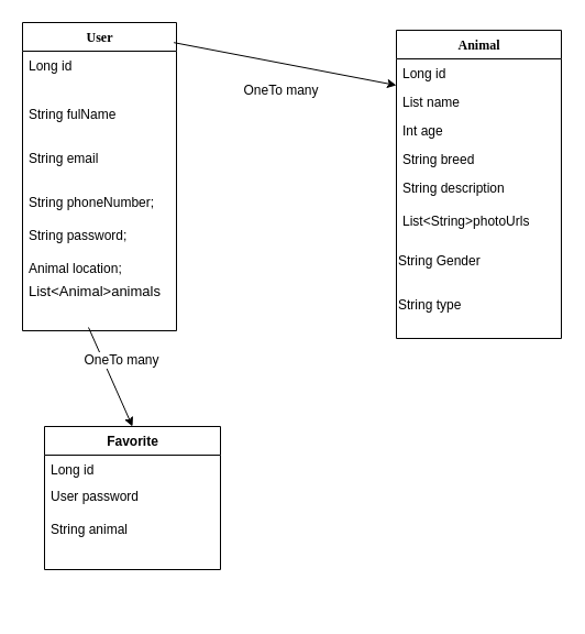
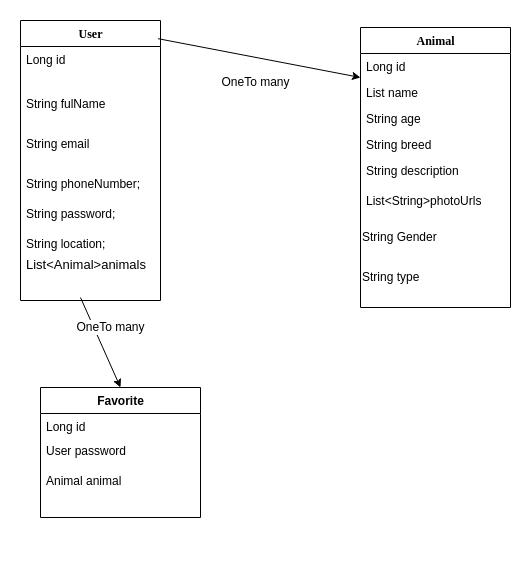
  <mxCell id="0" />
  <mxCell id="1" parent="0" />
  <mxCell id="2" value="User" style="swimlane;html=1;fontStyle=1;align=center;verticalAlign=top;childLayout=stackLayout;horizontal=1;startSize=26;horizontalStack=0;resizeParent=1;resizeLast=0;collapsible=1;marginBottom=0;swimlaneFillColor=#ffffff;rounded=0;shadow=0;comic=0;labelBackgroundColor=none;strokeWidth=1;fillColor=none;fontFamily=Verdana;fontSize=12" parent="1" vertex="1"><mxGeometry x="20" y="20" width="140" height="280" as="geometry" /></mxCell>
  <mxCell id="3" value="Long id" style="text;html=1;strokeColor=none;fillColor=none;align=left;verticalAlign=top;spacingLeft=4;spacingRight=4;whiteSpace=wrap;overflow=hidden;rotatable=0;points=[[0,0.5],[1,0.5]];portConstraint=eastwest;" parent="2" vertex="1"><mxGeometry y="26" width="140" height="44" as="geometry" /></mxCell>
  <mxCell id="4" value="String fulName" style="text;html=1;strokeColor=none;fillColor=none;align=left;verticalAlign=top;spacingLeft=4;spacingRight=4;whiteSpace=wrap;overflow=hidden;rotatable=0;points=[[0,0.5],[1,0.5]];portConstraint=eastwest;" parent="2" vertex="1"><mxGeometry y="70" width="140" height="40" as="geometry" /></mxCell>
  <mxCell id="5" value="String email" style="text;html=1;strokeColor=none;fillColor=none;align=left;verticalAlign=top;spacingLeft=4;spacingRight=4;whiteSpace=wrap;overflow=hidden;rotatable=0;points=[[0,0.5],[1,0.5]];portConstraint=eastwest;" parent="2" vertex="1"><mxGeometry y="110" width="140" height="40" as="geometry" /></mxCell>
  <mxCell id="6" value="String phoneNumber;" style="text;html=1;strokeColor=none;fillColor=none;align=left;verticalAlign=top;spacingLeft=4;spacingRight=4;whiteSpace=wrap;overflow=hidden;rotatable=0;points=[[0,0.5],[1,0.5]];portConstraint=eastwest;" parent="2" vertex="1"><mxGeometry y="150" width="140" height="30" as="geometry" /></mxCell>
  <mxCell id="7" value="String password;" style="text;html=1;strokeColor=none;fillColor=none;align=left;verticalAlign=top;spacingLeft=4;spacingRight=4;whiteSpace=wrap;overflow=hidden;rotatable=0;points=[[0,0.5],[1,0.5]];portConstraint=eastwest;" parent="2" vertex="1"><mxGeometry y="180" width="140" height="30" as="geometry" /></mxCell>
- <mxCell id="8" value="Animal location;" style="text;html=1;strokeColor=none;fillColor=none;align=left;verticalAlign=top;spacingLeft=4;spacingRight=4;whiteSpace=wrap;overflow=hidden;rotatable=0;points=[[0,0.5],[1,0.5]];portConstraint=eastwest;" parent="2" vertex="1"><mxGeometry y="210" width="140" height="20" as="geometry" /></mxCell>
+ <mxCell id="8" value="String location;" style="text;html=1;strokeColor=none;fillColor=none;align=left;verticalAlign=top;spacingLeft=4;spacingRight=4;whiteSpace=wrap;overflow=hidden;rotatable=0;points=[[0,0.5],[1,0.5]];portConstraint=eastwest;" parent="2" vertex="1"><mxGeometry y="210" width="140" height="20" as="geometry" /></mxCell>
  <mxCell id="9" value="&lt;font style=&quot;font-size: 13px;&quot;&gt;List&amp;lt;Animal&amp;gt;animals&lt;/font&gt;" style="text;html=1;strokeColor=none;fillColor=none;align=left;verticalAlign=top;spacingLeft=4;spacingRight=4;whiteSpace=wrap;overflow=hidden;rotatable=0;points=[[0,0.5],[1,0.5]];portConstraint=eastwest;" parent="2" vertex="1"><mxGeometry y="230" width="140" height="40" as="geometry" /></mxCell>
  <mxCell id="10" value="Animal" style="swimlane;html=1;fontStyle=1;align=center;verticalAlign=top;childLayout=stackLayout;horizontal=1;startSize=26;horizontalStack=0;resizeParent=1;resizeLast=0;collapsible=1;marginBottom=0;swimlaneFillColor=#ffffff;rounded=0;shadow=0;comic=0;labelBackgroundColor=none;strokeWidth=1;fillColor=none;fontFamily=Verdana;fontSize=12" parent="1" vertex="1"><mxGeometry x="360" y="27" width="150" height="280" as="geometry" /></mxCell>
  <mxCell id="11" value="Long id" style="text;html=1;strokeColor=none;fillColor=none;align=left;verticalAlign=top;spacingLeft=4;spacingRight=4;whiteSpace=wrap;overflow=hidden;rotatable=0;points=[[0,0.5],[1,0.5]];portConstraint=eastwest;" parent="10" vertex="1"><mxGeometry y="26" width="150" height="26" as="geometry" /></mxCell>
  <mxCell id="12" value="List name" style="text;html=1;strokeColor=none;fillColor=none;align=left;verticalAlign=top;spacingLeft=4;spacingRight=4;whiteSpace=wrap;overflow=hidden;rotatable=0;points=[[0,0.5],[1,0.5]];portConstraint=eastwest;" parent="10" vertex="1"><mxGeometry y="52" width="150" height="26" as="geometry" /></mxCell>
- <mxCell id="13" value="Int age" style="text;html=1;strokeColor=none;fillColor=none;align=left;verticalAlign=top;spacingLeft=4;spacingRight=4;whiteSpace=wrap;overflow=hidden;rotatable=0;points=[[0,0.5],[1,0.5]];portConstraint=eastwest;" parent="10" vertex="1"><mxGeometry y="78" width="150" height="26" as="geometry" /></mxCell>
+ <mxCell id="13" value="String age" style="text;html=1;strokeColor=none;fillColor=none;align=left;verticalAlign=top;spacingLeft=4;spacingRight=4;whiteSpace=wrap;overflow=hidden;rotatable=0;points=[[0,0.5],[1,0.5]];portConstraint=eastwest;" parent="10" vertex="1"><mxGeometry y="78" width="150" height="26" as="geometry" /></mxCell>
  <mxCell id="14" value="String breed" style="text;html=1;strokeColor=none;fillColor=none;align=left;verticalAlign=top;spacingLeft=4;spacingRight=4;whiteSpace=wrap;overflow=hidden;rotatable=0;points=[[0,0.5],[1,0.5]];portConstraint=eastwest;" parent="10" vertex="1"><mxGeometry y="104" width="150" height="26" as="geometry" /></mxCell>
  <mxCell id="15" value="String description" style="text;html=1;strokeColor=none;fillColor=none;align=left;verticalAlign=top;spacingLeft=4;spacingRight=4;whiteSpace=wrap;overflow=hidden;rotatable=0;points=[[0,0.5],[1,0.5]];portConstraint=eastwest;" parent="10" vertex="1"><mxGeometry y="130" width="150" height="30" as="geometry" /></mxCell>
  <mxCell id="16" value="List&amp;lt;String&amp;gt;photoUrls" style="text;html=1;strokeColor=none;fillColor=none;align=left;verticalAlign=top;spacingLeft=4;spacingRight=4;whiteSpace=wrap;overflow=hidden;rotatable=0;points=[[0,0.5],[1,0.5]];portConstraint=eastwest;" parent="10" vertex="1"><mxGeometry y="160" width="150" height="30" as="geometry" /></mxCell>
  <mxCell id="17" value="String Gender&amp;nbsp;" style="text;strokeColor=none;align=left;fillColor=none;html=1;verticalAlign=middle;whiteSpace=wrap;rounded=0;rotation=0;" parent="10" vertex="1"><mxGeometry y="190" width="150" height="40" as="geometry" /></mxCell>
  <mxCell id="18" value="String type" style="text;strokeColor=none;align=left;fillColor=none;html=1;verticalAlign=middle;whiteSpace=wrap;rounded=0;" parent="10" vertex="1"><mxGeometry y="230" width="150" height="40" as="geometry" /></mxCell>
  <mxCell id="19" value="&lt;div style=&quot;text-align: left;&quot;&gt;&lt;span style=&quot;text-wrap-mode: wrap;&quot;&gt;&lt;font style=&quot;color: light-dark(rgb(0, 0, 0), rgb(255, 255, 255));&quot; face=&quot;Helvetica&quot;&gt;Favorite&lt;/font&gt;&lt;/span&gt;&lt;/div&gt;" style="swimlane;html=1;fontStyle=1;align=center;verticalAlign=top;childLayout=stackLayout;horizontal=1;startSize=26;horizontalStack=0;resizeParent=1;resizeLast=0;collapsible=1;marginBottom=0;swimlaneFillColor=#ffffff;rounded=0;shadow=0;comic=0;labelBackgroundColor=none;strokeWidth=1;fillColor=none;fontFamily=Verdana;fontSize=12" parent="1" vertex="1"><mxGeometry x="40" y="387" width="160" height="130" as="geometry" /></mxCell>
  <mxCell id="20" value="Long id" style="text;html=1;strokeColor=none;fillColor=none;align=left;verticalAlign=top;spacingLeft=4;spacingRight=4;whiteSpace=wrap;overflow=hidden;rotatable=0;points=[[0,0.5],[1,0.5]];portConstraint=eastwest;" parent="19" vertex="1"><mxGeometry y="26" width="160" height="24" as="geometry" /></mxCell>
  <mxCell id="21" value="User password" style="text;html=1;strokeColor=none;fillColor=none;align=left;verticalAlign=top;spacingLeft=4;spacingRight=4;whiteSpace=wrap;overflow=hidden;rotatable=0;points=[[0,0.5],[1,0.5]];portConstraint=eastwest;" parent="19" vertex="1"><mxGeometry y="50" width="160" height="30" as="geometry" /></mxCell>
- <mxCell id="22" value="String animal" style="text;html=1;strokeColor=none;fillColor=none;align=left;verticalAlign=top;spacingLeft=4;spacingRight=4;whiteSpace=wrap;overflow=hidden;rotatable=0;points=[[0,0.5],[1,0.5]];portConstraint=eastwest;" parent="19" vertex="1"><mxGeometry y="80" width="160" height="50" as="geometry" /></mxCell>
+ <mxCell id="22" value="Animal animal" style="text;html=1;strokeColor=none;fillColor=none;align=left;verticalAlign=top;spacingLeft=4;spacingRight=4;whiteSpace=wrap;overflow=hidden;rotatable=0;points=[[0,0.5],[1,0.5]];portConstraint=eastwest;" parent="19" vertex="1"><mxGeometry y="80" width="160" height="50" as="geometry" /></mxCell>
  <mxCell id="23" style="edgeStyle=elbowEdgeStyle;html=1;labelBackgroundColor=none;startFill=0;startSize=8;endArrow=diamondThin;endFill=0;endSize=16;fontFamily=Verdana;fontSize=12;elbow=vertical;" parent="1" edge="1"><mxGeometry relative="1" as="geometry"><mxPoint x="480" y="554" as="sourcePoint" /><mxPoint x="480" y="554" as="targetPoint" /></mxGeometry></mxCell>
  <mxCell id="24" value="OneTo many" style="text;html=1;align=center;verticalAlign=middle;resizable=0;points=[];autosize=1;strokeColor=none;fillColor=none;" parent="1" vertex="1"><mxGeometry x="210" y="67" width="90" height="30" as="geometry" /></mxCell>
  <mxCell id="25" value="" style="endArrow=classic;html=1;rounded=0;entryX=0;entryY=0.923;entryDx=0;entryDy=0;entryPerimeter=0;exitX=0.983;exitY=0.065;exitDx=0;exitDy=0;exitPerimeter=0;" parent="1" source="2" target="11" edge="1"><mxGeometry width="50" height="50" relative="1" as="geometry"><mxPoint x="300" y="397" as="sourcePoint" /><mxPoint x="330" y="92" as="targetPoint" /><Array as="points" /></mxGeometry></mxCell>
  <mxCell id="26" value="" style="endArrow=classic;html=1;rounded=0;entryX=0.5;entryY=0;entryDx=0;entryDy=0;" parent="1" target="19" edge="1"><mxGeometry width="50" height="50" relative="1" as="geometry"><mxPoint x="80" y="297" as="sourcePoint" /><mxPoint x="350" y="347" as="targetPoint" /><Array as="points"><mxPoint x="80" y="297" /></Array></mxGeometry></mxCell>
  <mxCell id="27" value="&lt;span style=&quot;font-size: 12px;&quot;&gt;OneTo many&lt;/span&gt;" style="edgeLabel;html=1;align=center;verticalAlign=middle;resizable=0;points=[];" parent="26" vertex="1" connectable="0"><mxGeometry x="-0.707" y="-1" relative="1" as="geometry"><mxPoint x="25" y="16" as="offset" /></mxGeometry></mxCell>
